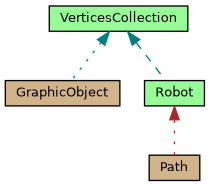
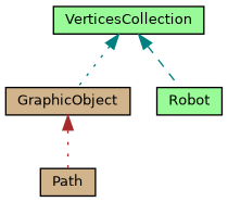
  digraph {
    rankdir=TB
    node [color=black fillcolor=palegreen fontname=Helvetica fontsize=10 shape=record style=filled]
    edge [color=teal dir=back fontname=Helvetica fontsize=10 labelfontname=Helvetica labelfontsize=10 style=dotted]
    n1 [height=0.2 label=VerticesCollection width=0.4]
    n2 [fillcolor=tan height=0.2 label=GraphicObject width=0.4]
    n3 [height=0.2 label=Robot width=0.4]
    n4 [fillcolor=tan height=0.2 label=Path width=0.4]
    n1 -> n2
    n1 -> n3 [style=dashed]
-   n3 -> n4 [color=brown]
+   n2 -> n4 [color=brown]
  }
